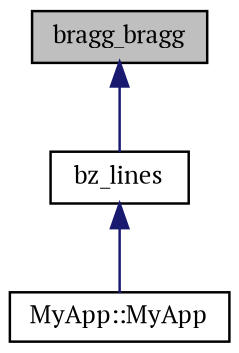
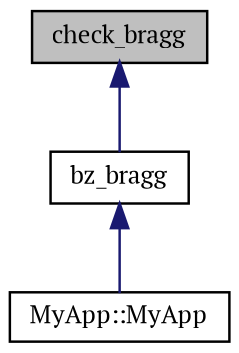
  digraph {
    fontname="PT Serif"
    rankdir=TB
    node [color=black fillcolor=white fontname="PT Serif" fontsize=10 shape=record style=filled]
    edge [color=midnightblue dir=back fontname="PT Serif" fontsize=10 labelfontname=Helvetica labelfontsize=10 style=solid]
-   n1 [fillcolor=grey75 fontcolor=black height=0.2 label=bragg_bragg width=0.4]
-   n2 [height=0.2 label=bz_lines width=0.4]
+   n1 [fillcolor=grey75 fontcolor=black height=0.2 label=check_bragg width=0.4]
+   n2 [height=0.2 label=bz_bragg width=0.4]
    n3 [height=0.2 label="MyApp::MyApp" width=0.4]
    n1 -> n2
    n2 -> n3
  }
